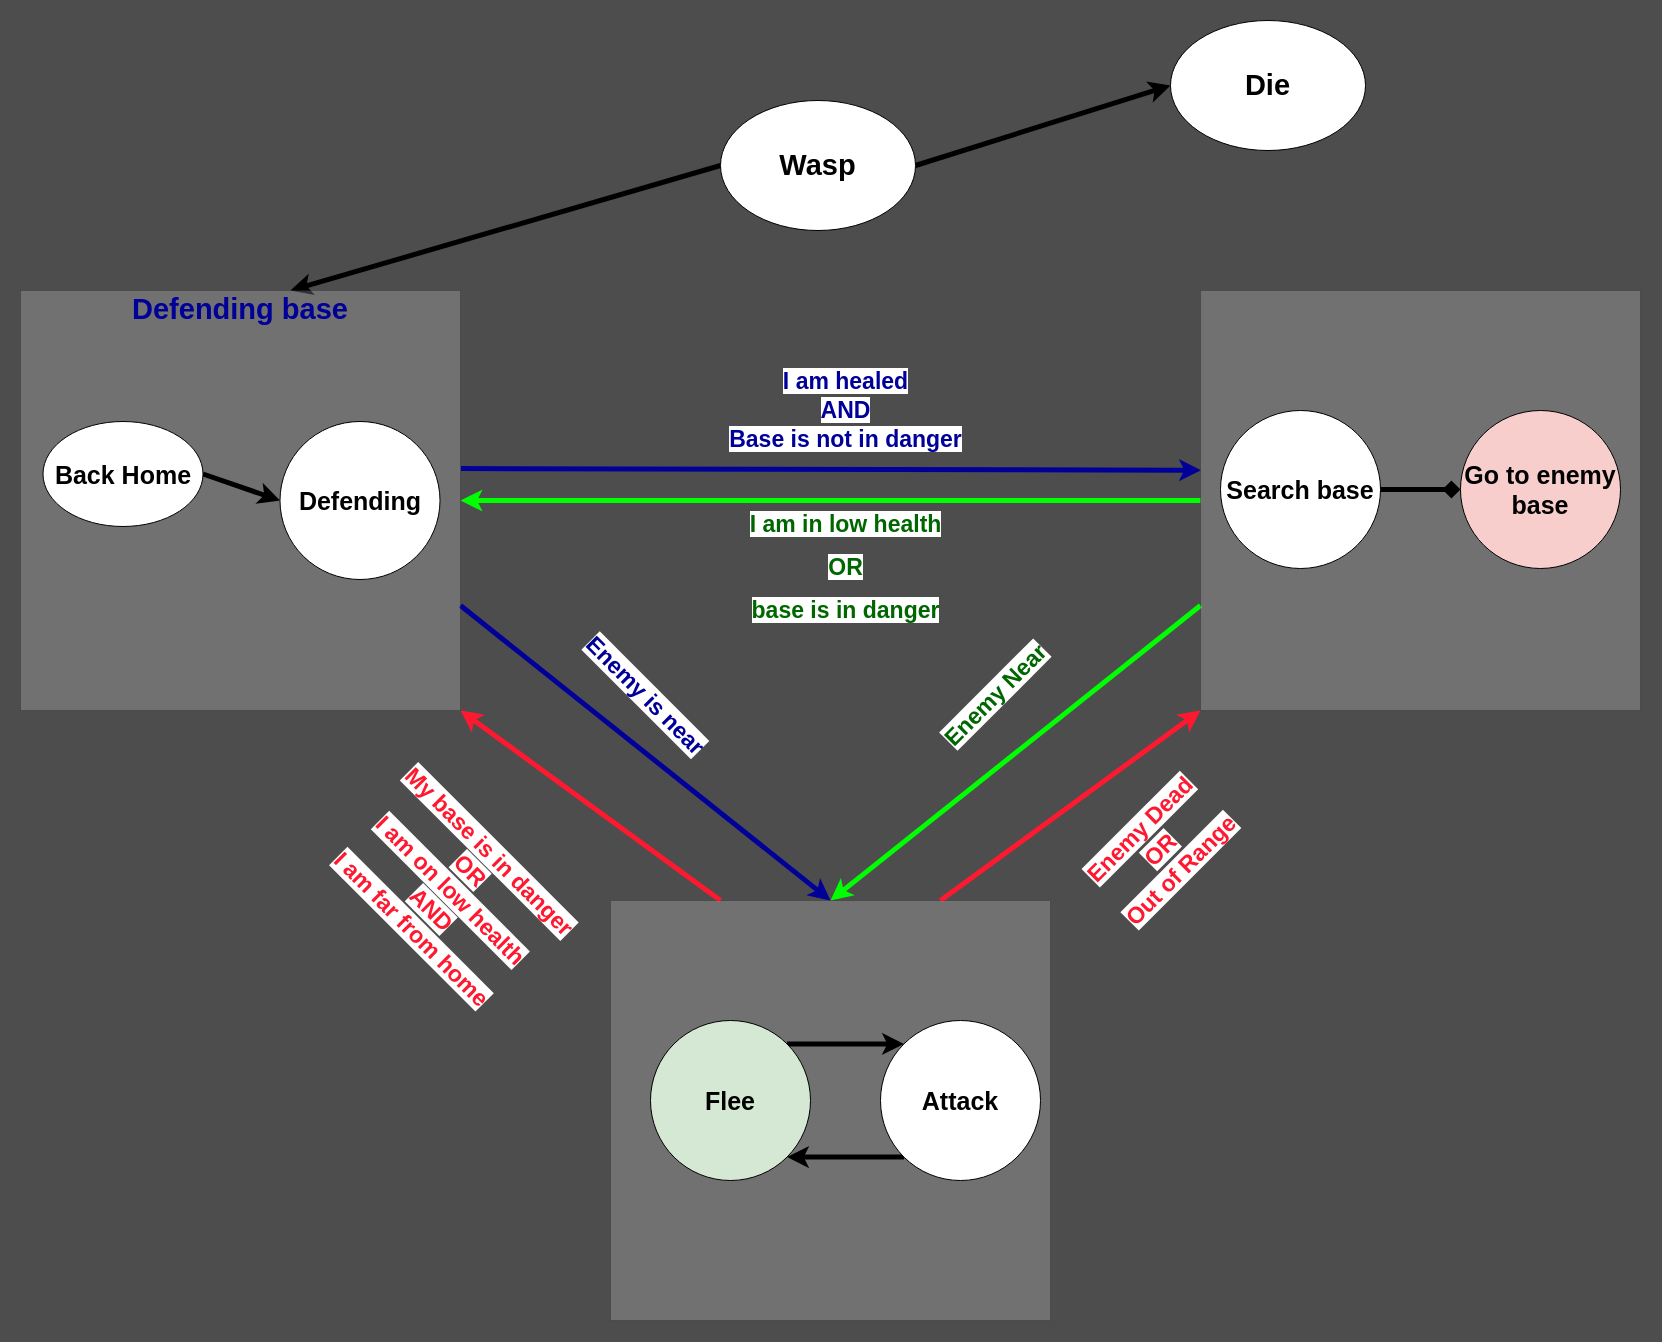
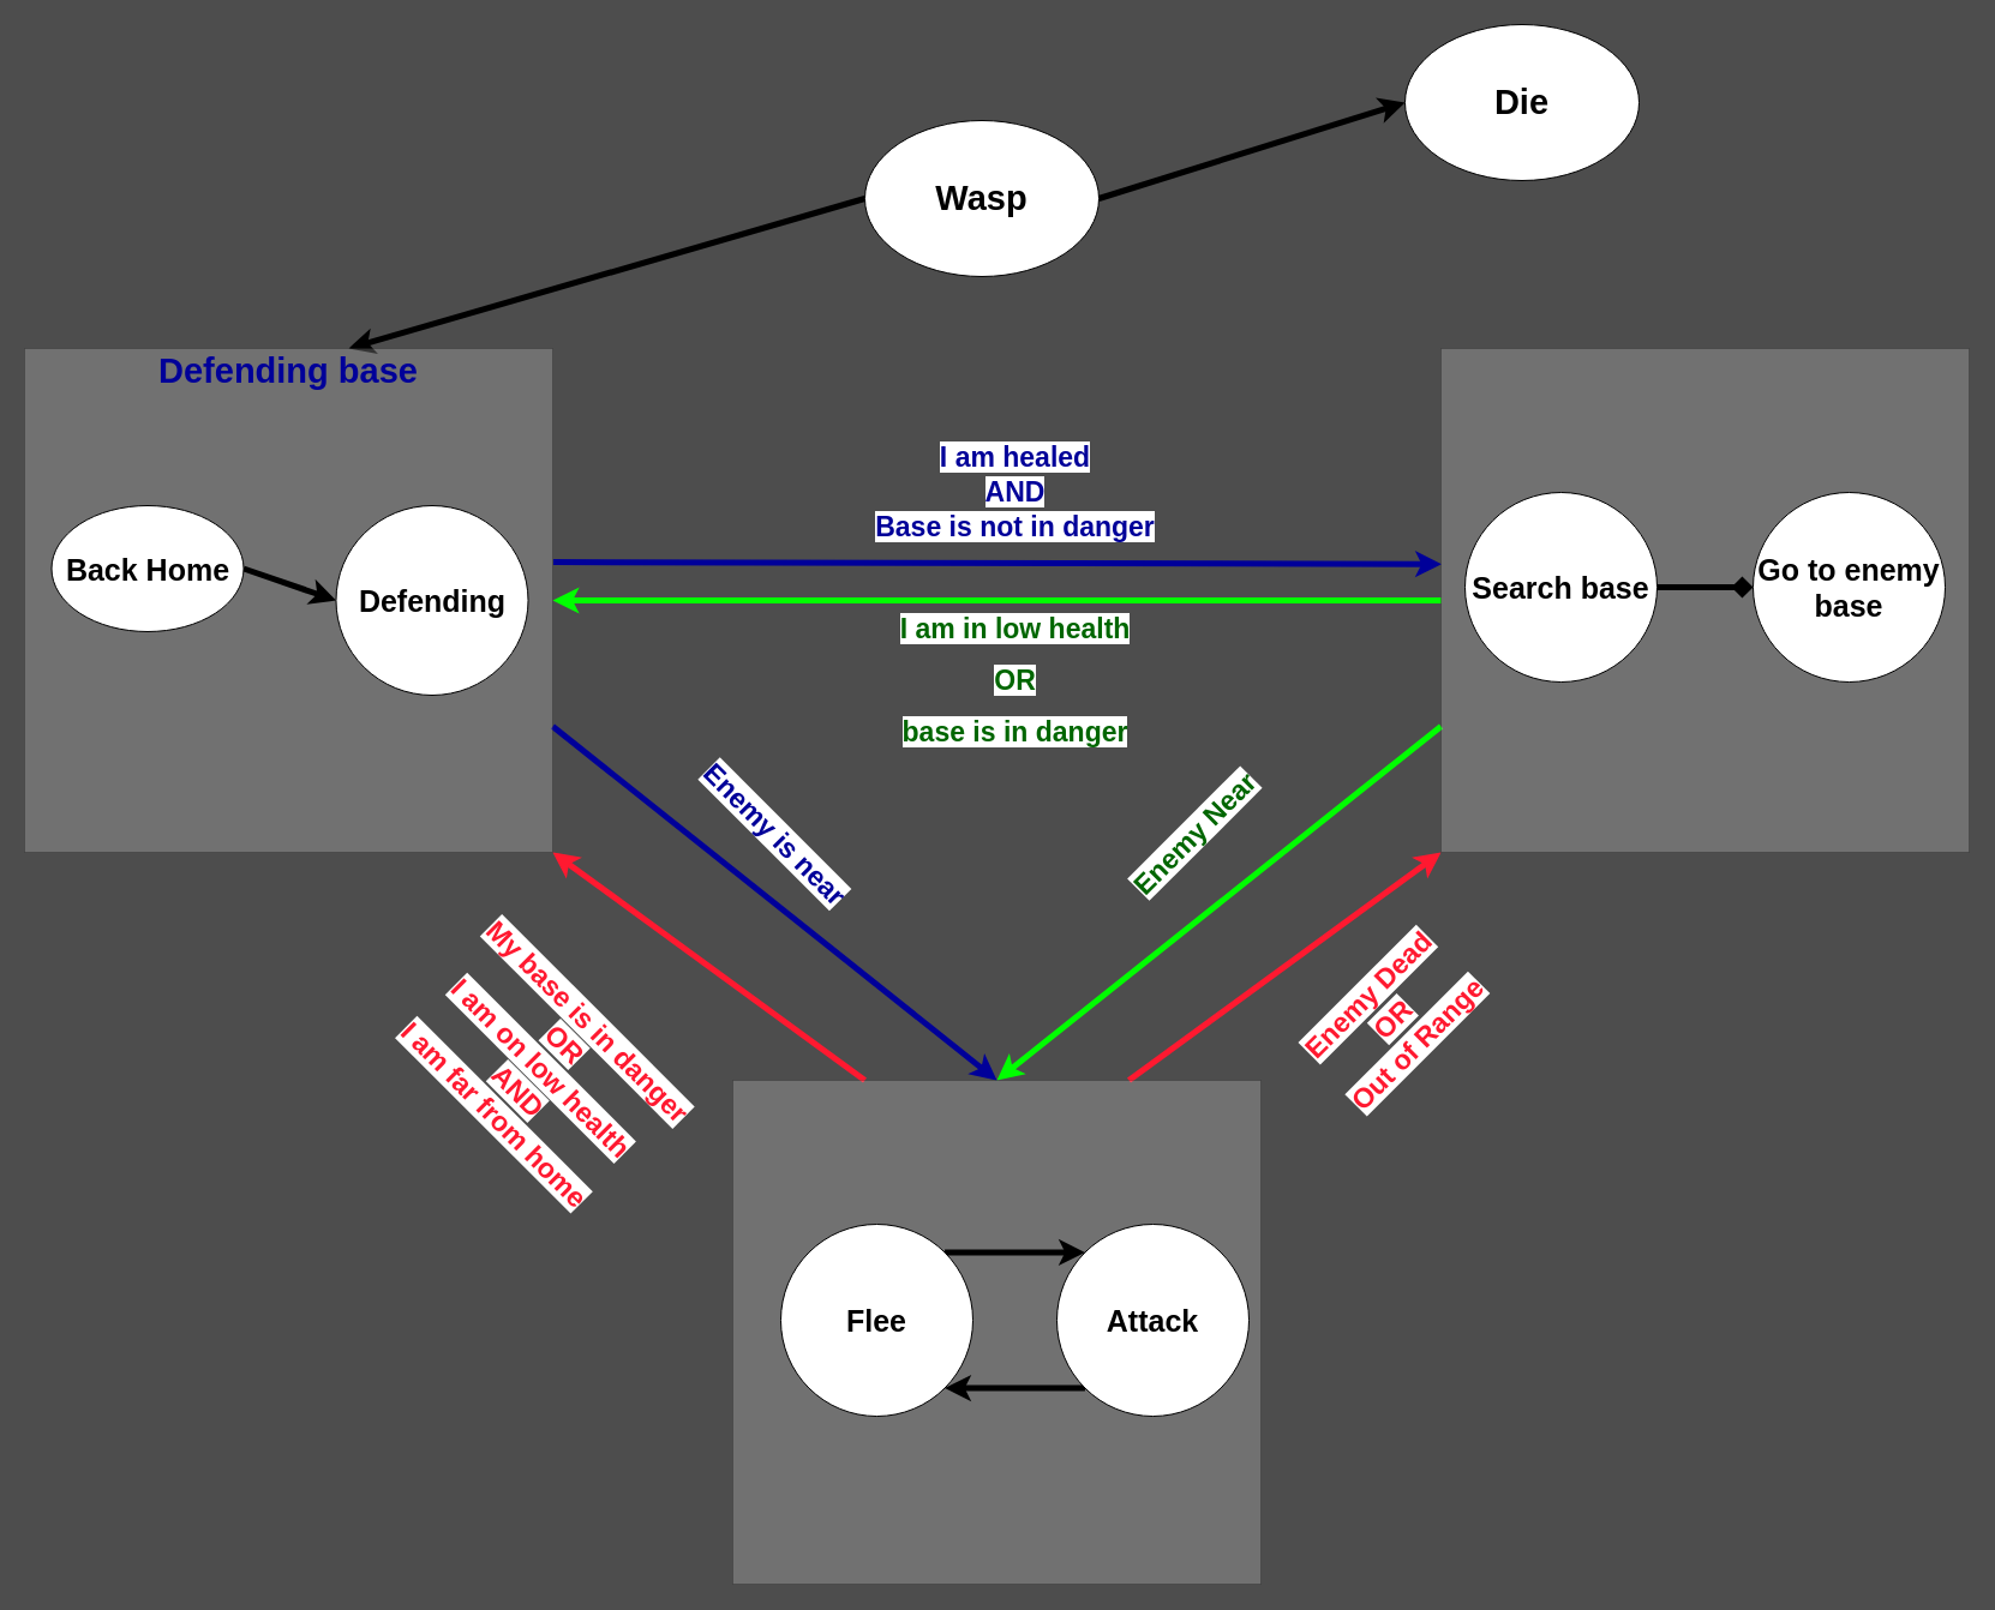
  <mxCell id="0" />
  <mxCell id="1" parent="0" />
  <mxCell id="2" style="edgeStyle=none;rounded=0;orthogonalLoop=1;jettySize=auto;html=1;exitX=0;exitY=0.5;exitDx=0;exitDy=0;strokeWidth=5;entryX=1;entryY=0.5;entryDx=0;entryDy=0;strokeColor=#00FF00;" parent="1" source="16" target="12" edge="1"><mxGeometry relative="1" as="geometry"><mxPoint x="510" y="500" as="targetPoint" /><mxPoint x="1000" y="500" as="sourcePoint" /></mxGeometry></mxCell>
  <mxCell id="3" style="edgeStyle=none;rounded=0;orthogonalLoop=1;jettySize=auto;html=1;exitX=0;exitY=0.75;exitDx=0;exitDy=0;entryX=0.5;entryY=0;entryDx=0;entryDy=0;strokeWidth=5;strokeColor=#00FF00;" parent="1" source="16" target="22" edge="1"><mxGeometry relative="1" as="geometry"><mxPoint x="1000" y="605" as="sourcePoint" /><mxPoint x="757.5" y="830" as="targetPoint" /></mxGeometry></mxCell>
  <mxCell id="4" style="rounded=0;orthogonalLoop=1;jettySize=auto;html=1;exitX=1;exitY=0.5;exitDx=0;exitDy=0;entryX=0;entryY=0.5;entryDx=0;entryDy=0;strokeWidth=5;" parent="1" source="6" target="7" edge="1"><mxGeometry relative="1" as="geometry" /></mxCell>
  <mxCell id="5" style="edgeStyle=none;rounded=0;orthogonalLoop=1;jettySize=auto;html=1;exitX=0;exitY=0.5;exitDx=0;exitDy=0;entryX=0.5;entryY=0;entryDx=0;entryDy=0;strokeWidth=5;" parent="1" source="6" edge="1"><mxGeometry relative="1" as="geometry"><mxPoint x="290" y="290" as="targetPoint" /></mxGeometry></mxCell>
  <mxCell id="6" value="&lt;font style=&quot;font-size: 29px&quot;&gt;&lt;b&gt;Wasp&lt;br&gt;&lt;/b&gt;&lt;/font&gt;" style="ellipse;whiteSpace=wrap;html=1;" parent="1" vertex="1"><mxGeometry x="720" y="100" width="195" height="130" as="geometry" /></mxCell>
  <mxCell id="7" value="&lt;font style=&quot;font-size: 29px&quot;&gt;&lt;b&gt;Die&lt;br&gt;&lt;/b&gt;&lt;/font&gt;" style="ellipse;whiteSpace=wrap;html=1;" parent="1" vertex="1"><mxGeometry x="1170" y="20" width="195" height="130" as="geometry" /></mxCell>
  <mxCell id="8" style="edgeStyle=none;rounded=0;orthogonalLoop=1;jettySize=auto;html=1;exitX=1.001;exitY=0.424;exitDx=0;exitDy=0;strokeWidth=5;exitPerimeter=0;entryX=0.001;entryY=0.428;entryDx=0;entryDy=0;entryPerimeter=0;strokeColor=#000099;" parent="1" source="12" target="16" edge="1"><mxGeometry relative="1" as="geometry"><mxPoint x="999.12" y="470.18" as="targetPoint" /><mxPoint x="510" y="469.76" as="sourcePoint" /></mxGeometry></mxCell>
  <mxCell id="9" value="&lt;p style=&quot;line-height: 105%&quot;&gt;&lt;/p&gt;&lt;h1&gt;&lt;/h1&gt;&lt;h1&gt;&lt;span style=&quot;font-size: 23px ; background-color: rgb(255 , 255 , 255)&quot;&gt;&lt;font color=&quot;#006600&quot;&gt;Enemy Near&lt;/font&gt;&lt;/span&gt;&lt;/h1&gt;&lt;p&gt;&lt;/p&gt;" style="text;html=1;align=center;verticalAlign=middle;resizable=0;points=[];autosize=1;rotation=-45;shadow=0;" parent="1" vertex="1"><mxGeometry x="920" y="670" width="150" height="50" as="geometry" /></mxCell>
  <mxCell id="10" value="&lt;p style=&quot;line-height: 105%&quot;&gt;&lt;/p&gt;&lt;h1&gt;&lt;/h1&gt;&lt;h1&gt;&lt;span style=&quot;font-size: 23px ; background-color: rgb(255 , 255 , 255)&quot;&gt;&lt;font color=&quot;#ff1930&quot;&gt;Enemy Dead&lt;br&gt;OR&lt;br&gt;Out of Range&lt;/font&gt;&lt;/span&gt;&lt;/h1&gt;&lt;p&gt;&lt;/p&gt;" style="text;html=1;align=center;verticalAlign=middle;resizable=0;points=[];autosize=1;rotation=-45;shadow=0;" parent="1" vertex="1"><mxGeometry x="1080" y="810" width="160" height="80" as="geometry" /></mxCell>
  <mxCell id="11" style="edgeStyle=none;rounded=0;orthogonalLoop=1;jettySize=auto;html=1;exitX=1;exitY=0.75;exitDx=0;exitDy=0;entryX=0.5;entryY=0;entryDx=0;entryDy=0;strokeWidth=5;strokeColor=#000099;" parent="1" source="12" target="22" edge="1"><mxGeometry relative="1" as="geometry" /></mxCell>
  <mxCell id="12" value="&lt;font style=&quot;font-size: 29px&quot;&gt;&lt;b&gt;&lt;font color=&quot;#000099&quot;&gt;Defending base&lt;br&gt;&lt;/font&gt;&lt;br&gt;&lt;br&gt;&lt;br&gt;&lt;br&gt;&lt;br&gt;&lt;br&gt;&lt;br&gt;&lt;br&gt;&lt;br&gt;&lt;br&gt;&lt;br&gt;&lt;/b&gt;&lt;/font&gt;" style="rounded=0;whiteSpace=wrap;html=1;align=center;opacity=20;" parent="1" vertex="1"><mxGeometry x="20" y="290" width="440" height="420" as="geometry" /></mxCell>
  <mxCell id="13" style="edgeStyle=none;rounded=0;orthogonalLoop=1;jettySize=auto;html=1;exitX=1;exitY=0.5;exitDx=0;exitDy=0;entryX=0;entryY=0.5;entryDx=0;entryDy=0;strokeWidth=5;" parent="1" source="14" target="15" edge="1"><mxGeometry relative="1" as="geometry" /></mxCell>
  <mxCell id="14" value="&lt;font style=&quot;font-size: 25px&quot;&gt;&lt;b&gt;Back Home&lt;br&gt;&lt;/b&gt;&lt;/font&gt;" style="ellipse;whiteSpace=wrap;html=1;" parent="1" vertex="1"><mxGeometry x="42.5" y="421" width="160" height="105" as="geometry" /></mxCell>
  <mxCell id="15" value="&lt;font style=&quot;font-size: 25px&quot;&gt;&lt;b&gt;Defending&lt;br&gt;&lt;/b&gt;&lt;/font&gt;" style="ellipse;whiteSpace=wrap;html=1;" parent="1" vertex="1"><mxGeometry x="279.5" y="421" width="160" height="158" as="geometry" /></mxCell>
  <mxCell id="16" value="&lt;font style=&quot;font-size: 29px&quot;&gt;&lt;b&gt;&lt;br&gt;&lt;/b&gt;&lt;/font&gt;" style="rounded=0;whiteSpace=wrap;html=1;align=center;opacity=20;" parent="1" vertex="1"><mxGeometry x="1200" y="290" width="440" height="420" as="geometry" /></mxCell>
  <mxCell id="17" style="edgeStyle=none;rounded=0;orthogonalLoop=1;jettySize=auto;html=1;exitX=1;exitY=0.5;exitDx=0;exitDy=0;entryX=0;entryY=0.5;entryDx=0;entryDy=0;strokeWidth=5;endArrow=diamond;" parent="1" source="18" target="19" edge="1"><mxGeometry relative="1" as="geometry" /></mxCell>
  <mxCell id="18" value="&lt;font style=&quot;font-size: 25px&quot;&gt;&lt;b&gt;Search base&lt;br&gt;&lt;/b&gt;&lt;/font&gt;" style="ellipse;whiteSpace=wrap;html=1;" parent="1" vertex="1"><mxGeometry x="1220" y="410" width="160" height="158" as="geometry" /></mxCell>
- <mxCell id="19" value="&lt;font style=&quot;font-size: 25px&quot;&gt;&lt;b&gt;Go to enemy base&lt;br&gt;&lt;/b&gt;&lt;/font&gt;" style="ellipse;whiteSpace=wrap;html=1;fillColor=#f8cecc;" parent="1" vertex="1"><mxGeometry x="1460" y="410" width="160" height="158" as="geometry" /></mxCell>
+ <mxCell id="19" value="&lt;font style=&quot;font-size: 25px&quot;&gt;&lt;b&gt;Go to enemy base&lt;br&gt;&lt;/b&gt;&lt;/font&gt;" style="ellipse;whiteSpace=wrap;html=1;" parent="1" vertex="1"><mxGeometry x="1460" y="410" width="160" height="158" as="geometry" /></mxCell>
  <mxCell id="20" style="edgeStyle=none;rounded=0;orthogonalLoop=1;jettySize=auto;html=1;exitX=0.75;exitY=0;exitDx=0;exitDy=0;entryX=0;entryY=1;entryDx=0;entryDy=0;strokeWidth=5;strokeColor=#FF1930;" parent="1" source="22" target="16" edge="1"><mxGeometry relative="1" as="geometry" /></mxCell>
  <mxCell id="21" style="edgeStyle=none;rounded=0;orthogonalLoop=1;jettySize=auto;html=1;exitX=0.25;exitY=0;exitDx=0;exitDy=0;entryX=1;entryY=1;entryDx=0;entryDy=0;strokeWidth=5;strokeColor=#FF1930;" parent="1" source="22" target="12" edge="1"><mxGeometry relative="1" as="geometry" /></mxCell>
  <mxCell id="22" value="&lt;font style=&quot;font-size: 29px&quot;&gt;&lt;b&gt;&lt;br&gt;&lt;/b&gt;&lt;/font&gt;" style="rounded=0;whiteSpace=wrap;html=1;align=center;opacity=20;" parent="1" vertex="1"><mxGeometry x="610" y="900" width="440" height="420" as="geometry" /></mxCell>
  <mxCell id="23" style="edgeStyle=none;rounded=0;orthogonalLoop=1;jettySize=auto;html=1;exitX=1;exitY=0;exitDx=0;exitDy=0;entryX=0;entryY=0;entryDx=0;entryDy=0;strokeColor=#000000;strokeWidth=5;" parent="1" source="24" target="26" edge="1"><mxGeometry relative="1" as="geometry" /></mxCell>
- <mxCell id="24" value="&lt;font style=&quot;font-size: 25px&quot;&gt;&lt;b&gt;Flee&lt;br&gt;&lt;/b&gt;&lt;/font&gt;" style="ellipse;whiteSpace=wrap;html=1;fillColor=#d5e8d4;" parent="1" vertex="1"><mxGeometry x="650" y="1020" width="160" height="160" as="geometry" /></mxCell>
+ <mxCell id="24" value="&lt;font style=&quot;font-size: 25px&quot;&gt;&lt;b&gt;Flee&lt;br&gt;&lt;/b&gt;&lt;/font&gt;" style="ellipse;whiteSpace=wrap;html=1;" parent="1" vertex="1"><mxGeometry x="650" y="1020" width="160" height="160" as="geometry" /></mxCell>
  <mxCell id="25" style="edgeStyle=none;rounded=0;orthogonalLoop=1;jettySize=auto;html=1;exitX=0;exitY=1;exitDx=0;exitDy=0;entryX=1;entryY=1;entryDx=0;entryDy=0;strokeColor=#000000;strokeWidth=5;" parent="1" source="26" target="24" edge="1"><mxGeometry relative="1" as="geometry" /></mxCell>
  <mxCell id="26" value="&lt;font style=&quot;font-size: 25px&quot;&gt;&lt;b&gt;Attack&lt;br&gt;&lt;/b&gt;&lt;/font&gt;" style="ellipse;whiteSpace=wrap;html=1;" parent="1" vertex="1"><mxGeometry x="880" y="1020" width="160" height="160" as="geometry" /></mxCell>
  <mxCell id="27" value="&lt;p style=&quot;line-height: 105%&quot;&gt;&lt;/p&gt;&lt;h1&gt;&lt;/h1&gt;&lt;h1&gt;&lt;span style=&quot;font-size: 23px ; background-color: rgb(255 , 255 , 255)&quot;&gt;&lt;font color=&quot;#000099&quot;&gt;I am healed&lt;br&gt;AND&lt;br&gt;Base is not in danger&lt;/font&gt;&lt;/span&gt;&lt;/h1&gt;&lt;p&gt;&lt;/p&gt;" style="text;html=1;align=center;verticalAlign=middle;resizable=0;points=[];autosize=1;rotation=0;shadow=0;" parent="1" vertex="1"><mxGeometry x="720" y="370" width="250" height="80" as="geometry" /></mxCell>
  <mxCell id="28" value="&lt;p style=&quot;line-height: 120%&quot;&gt;&lt;/p&gt;&lt;h1&gt;&lt;/h1&gt;&lt;h1 style=&quot;font-size: 23px&quot;&gt;&lt;font color=&quot;#006600&quot; style=&quot;font-size: 23px ; background-color: rgb(255 , 255 , 255)&quot;&gt;I am in low health&lt;/font&gt;&lt;/h1&gt;&lt;h1 style=&quot;font-size: 23px&quot;&gt;&lt;font color=&quot;#006600&quot; style=&quot;background-color: rgb(255 , 255 , 255)&quot;&gt;OR&lt;/font&gt;&lt;/h1&gt;&lt;div style=&quot;font-size: 23px&quot;&gt;&lt;font color=&quot;#006600&quot; style=&quot;font-size: 23px&quot;&gt;&lt;b style=&quot;background-color: rgb(255 , 255 , 255)&quot;&gt;base is in danger&lt;/b&gt;&lt;/font&gt;&lt;/div&gt;&lt;p&gt;&lt;/p&gt;" style="text;html=1;align=center;verticalAlign=middle;resizable=0;points=[];autosize=1;rotation=0;shadow=0;" parent="1" vertex="1"><mxGeometry x="740" y="510" width="210" height="110" as="geometry" /></mxCell>
  <mxCell id="29" value="&lt;p style=&quot;line-height: 105%&quot;&gt;&lt;/p&gt;&lt;h1&gt;&lt;/h1&gt;&lt;h1&gt;&lt;font color=&quot;#000099&quot;&gt;&lt;span style=&quot;font-size: 23px ; background-color: rgb(255 , 255 , 255)&quot;&gt;Enemy is near&lt;/span&gt;&lt;/font&gt;&lt;/h1&gt;&lt;p&gt;&lt;/p&gt;" style="text;html=1;align=center;verticalAlign=middle;resizable=0;points=[];autosize=1;rotation=45;shadow=0;" parent="1" vertex="1"><mxGeometry x="560" y="670" width="170" height="50" as="geometry" /></mxCell>
  <mxCell id="30" value="&lt;font style=&quot;font-size: 23px&quot; color=&quot;#ff1930&quot;&gt;&lt;b style=&quot;background-color: rgb(255 , 255 , 255)&quot;&gt;My base is in danger&lt;br&gt;OR&lt;br&gt;I am on low health&lt;br&gt;AND&lt;br&gt;I am far from home&lt;br&gt;&lt;/b&gt;&lt;/font&gt;" style="text;html=1;align=center;verticalAlign=middle;resizable=0;points=[];autosize=1;rotation=45;" parent="1" vertex="1"><mxGeometry x="330" y="840" width="240" height="100" as="geometry" /></mxCell>
